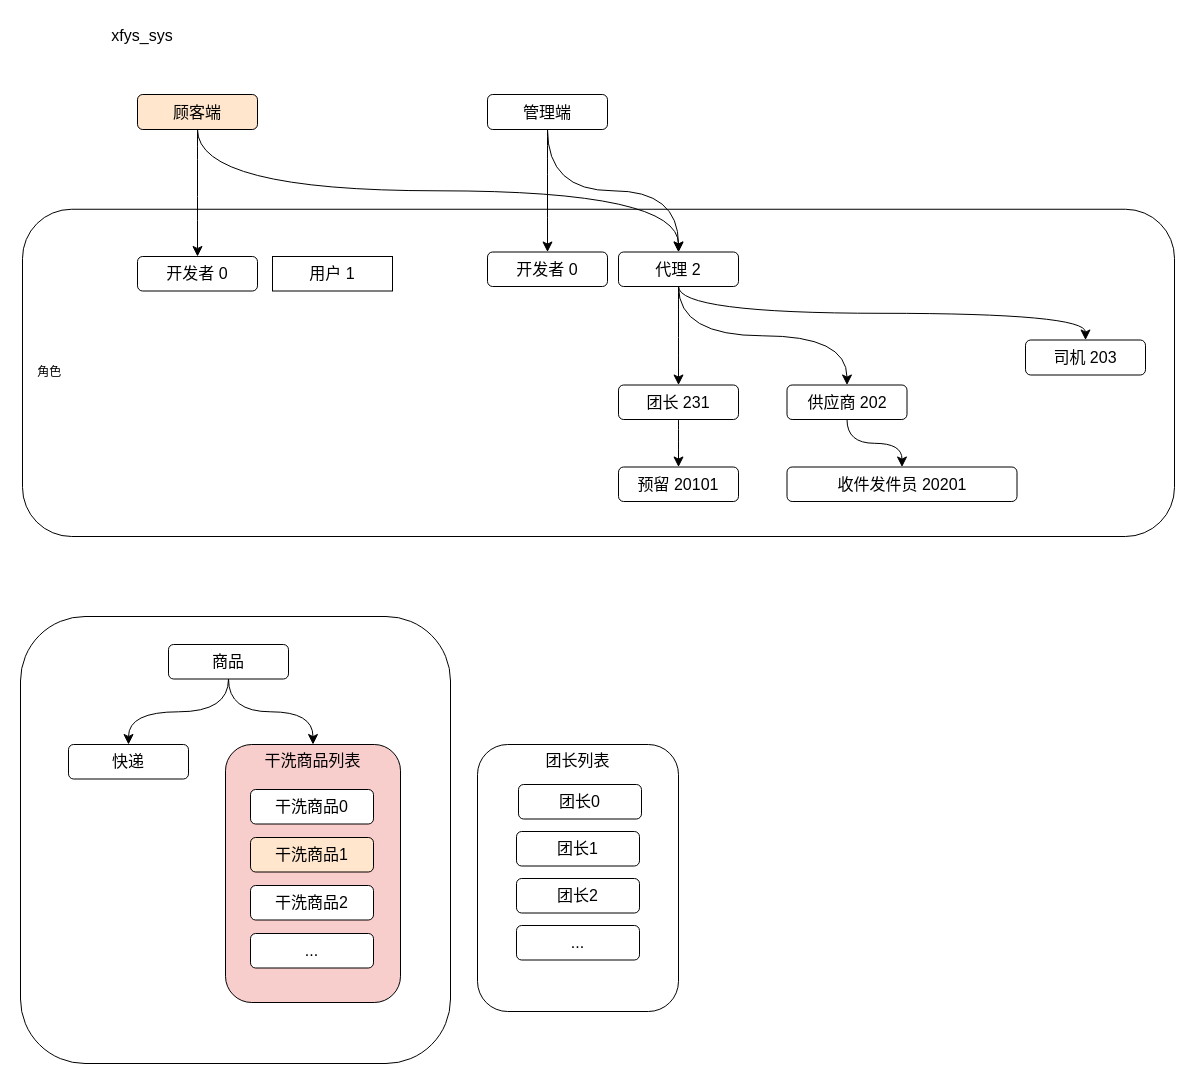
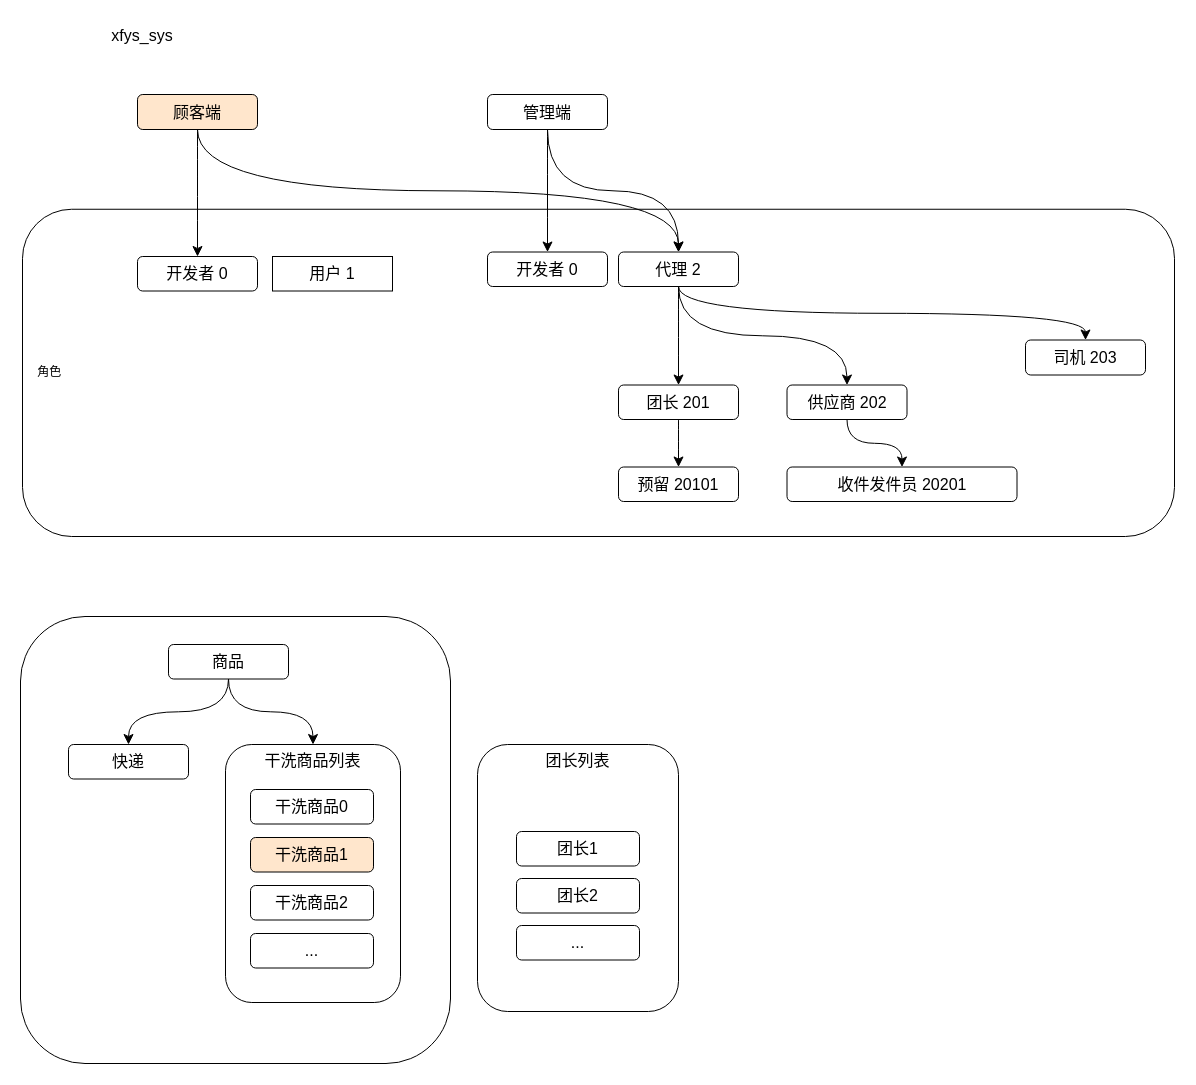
  <mxCell id="0" />
  <mxCell id="1" parent="0" />
  <mxCell id="2" value="" style="rounded=1;whiteSpace=wrap;html=1;fontFamily=Helvetica;fontSize=12;fontColor=default;" vertex="1" parent="1"><mxGeometry x="20" y="616" width="430" height="447" as="geometry" /></mxCell>
  <mxCell id="3" value="&amp;nbsp; &amp;nbsp; 角色" style="rounded=1;whiteSpace=wrap;html=1;fontFamily=Helvetica;fontSize=12;fontColor=default;verticalAlign=middle;align=left;" vertex="1" parent="1"><mxGeometry x="22" y="208.75" width="1152" height="327.25" as="geometry" /></mxCell>
  <mxCell id="4" value="xfys_sys" style="text;html=1;strokeColor=none;fillColor=none;align=center;verticalAlign=middle;whiteSpace=wrap;rounded=0;fontSize=16;" parent="1" vertex="1"><mxGeometry x="112" y="20" width="60" height="30" as="geometry" /></mxCell>
  <mxCell id="5" style="edgeStyle=orthogonalEdgeStyle;curved=1;rounded=0;orthogonalLoop=1;jettySize=auto;html=1;exitX=0.5;exitY=1;exitDx=0;exitDy=0;fontSize=12;startSize=8;endSize=8;" edge="1" parent="1" source="7" target="23"><mxGeometry relative="1" as="geometry" /></mxCell>
  <mxCell id="6" style="edgeStyle=orthogonalEdgeStyle;shape=connector;curved=1;rounded=0;orthogonalLoop=1;jettySize=auto;html=1;exitX=0.5;exitY=1;exitDx=0;exitDy=0;entryX=0.5;entryY=0;entryDx=0;entryDy=0;labelBackgroundColor=default;strokeColor=default;align=center;verticalAlign=middle;fontFamily=Helvetica;fontSize=12;fontColor=default;endArrow=classic;startSize=8;endSize=8;" edge="1" parent="1" source="7" target="19"><mxGeometry relative="1" as="geometry" /></mxCell>
  <mxCell id="7" value="顾客端" style="rounded=1;whiteSpace=wrap;html=1;fontSize=16;fillColor=#ffe6cc;" parent="1" vertex="1"><mxGeometry x="137" y="94" width="120" height="35" as="geometry" /></mxCell>
  <mxCell id="8" style="edgeStyle=orthogonalEdgeStyle;shape=connector;curved=1;rounded=0;orthogonalLoop=1;jettySize=auto;html=1;exitX=0.5;exitY=1;exitDx=0;exitDy=0;labelBackgroundColor=default;strokeColor=default;align=center;verticalAlign=middle;fontFamily=Helvetica;fontSize=12;fontColor=default;endArrow=classic;startSize=8;endSize=8;" edge="1" parent="1" source="9" target="24"><mxGeometry relative="1" as="geometry" /></mxCell>
- <mxCell id="9" value="团长 231" style="whiteSpace=wrap;html=1;fontSize=16;rounded=1;" parent="1" vertex="1"><mxGeometry x="618" y="384.5" width="120" height="34.5" as="geometry" /></mxCell>
+ <mxCell id="9" value="团长 201" style="whiteSpace=wrap;html=1;fontSize=16;rounded=1;" parent="1" vertex="1"><mxGeometry x="618" y="384.5" width="120" height="34.5" as="geometry" /></mxCell>
  <mxCell id="10" value="用户 1" style="whiteSpace=wrap;html=1;fontSize=16;rounded=0;" parent="1" vertex="1"><mxGeometry x="272" y="256" width="120" height="34.5" as="geometry" /></mxCell>
  <mxCell id="11" style="edgeStyle=orthogonalEdgeStyle;shape=connector;curved=1;rounded=0;orthogonalLoop=1;jettySize=auto;html=1;exitX=0.5;exitY=1;exitDx=0;exitDy=0;entryX=0.5;entryY=0;entryDx=0;entryDy=0;labelBackgroundColor=default;strokeColor=default;align=center;verticalAlign=middle;fontFamily=Helvetica;fontSize=12;fontColor=default;endArrow=classic;startSize=8;endSize=8;" edge="1" parent="1" source="12" target="17"><mxGeometry relative="1" as="geometry" /></mxCell>
  <mxCell id="12" value="供应商 202" style="whiteSpace=wrap;html=1;fontSize=16;rounded=1;" parent="1" vertex="1"><mxGeometry x="786.5" y="384.5" width="120" height="34.5" as="geometry" /></mxCell>
  <mxCell id="13" value="司机 203" style="rounded=1;whiteSpace=wrap;html=1;fontSize=16;" parent="1" vertex="1"><mxGeometry x="1025" y="339.5" width="120" height="35" as="geometry" /></mxCell>
  <mxCell id="14" style="edgeStyle=orthogonalEdgeStyle;shape=connector;curved=1;rounded=0;orthogonalLoop=1;jettySize=auto;html=1;exitX=0.5;exitY=1;exitDx=0;exitDy=0;entryX=0.5;entryY=0;entryDx=0;entryDy=0;labelBackgroundColor=default;strokeColor=default;align=center;verticalAlign=middle;fontFamily=Helvetica;fontSize=12;fontColor=default;endArrow=classic;startSize=8;endSize=8;" edge="1" parent="1" source="16" target="18"><mxGeometry relative="1" as="geometry" /></mxCell>
  <mxCell id="15" style="edgeStyle=orthogonalEdgeStyle;shape=connector;curved=1;rounded=0;orthogonalLoop=1;jettySize=auto;html=1;exitX=0.5;exitY=1;exitDx=0;exitDy=0;labelBackgroundColor=default;strokeColor=default;align=center;verticalAlign=middle;fontFamily=Helvetica;fontSize=12;fontColor=default;endArrow=classic;startSize=8;endSize=8;" edge="1" parent="1" source="16" target="23"><mxGeometry relative="1" as="geometry" /></mxCell>
  <mxCell id="16" value="管理端" style="rounded=1;whiteSpace=wrap;html=1;fontSize=16;" vertex="1" parent="1"><mxGeometry x="487" y="94" width="120" height="35" as="geometry" /></mxCell>
  <mxCell id="17" value="收件发件员 20201" style="whiteSpace=wrap;html=1;fontSize=16;rounded=1;" vertex="1" parent="1"><mxGeometry x="786.5" y="466.5" width="230" height="34.5" as="geometry" /></mxCell>
  <mxCell id="18" value="开发者 0" style="whiteSpace=wrap;html=1;fontSize=16;rounded=1;" vertex="1" parent="1"><mxGeometry x="487" y="251.5" width="120" height="34.5" as="geometry" /></mxCell>
  <mxCell id="19" value="开发者 0" style="whiteSpace=wrap;html=1;fontSize=16;rounded=1;" vertex="1" parent="1"><mxGeometry x="137" y="256" width="120" height="34.5" as="geometry" /></mxCell>
  <mxCell id="20" style="edgeStyle=orthogonalEdgeStyle;shape=connector;curved=1;rounded=0;orthogonalLoop=1;jettySize=auto;html=1;exitX=0.5;exitY=1;exitDx=0;exitDy=0;labelBackgroundColor=default;strokeColor=default;align=center;verticalAlign=middle;fontFamily=Helvetica;fontSize=12;fontColor=default;endArrow=classic;startSize=8;endSize=8;" edge="1" parent="1" source="23" target="13"><mxGeometry relative="1" as="geometry" /></mxCell>
  <mxCell id="21" style="edgeStyle=orthogonalEdgeStyle;shape=connector;curved=1;rounded=0;orthogonalLoop=1;jettySize=auto;html=1;exitX=0.5;exitY=1;exitDx=0;exitDy=0;entryX=0.5;entryY=0;entryDx=0;entryDy=0;labelBackgroundColor=default;strokeColor=default;align=center;verticalAlign=middle;fontFamily=Helvetica;fontSize=12;fontColor=default;endArrow=classic;startSize=8;endSize=8;" edge="1" parent="1" source="23" target="9"><mxGeometry relative="1" as="geometry" /></mxCell>
  <mxCell id="22" style="edgeStyle=orthogonalEdgeStyle;shape=connector;curved=1;rounded=0;orthogonalLoop=1;jettySize=auto;html=1;exitX=0.5;exitY=1;exitDx=0;exitDy=0;labelBackgroundColor=default;strokeColor=default;align=center;verticalAlign=middle;fontFamily=Helvetica;fontSize=12;fontColor=default;endArrow=classic;startSize=8;endSize=8;" edge="1" parent="1" source="23" target="12"><mxGeometry relative="1" as="geometry" /></mxCell>
  <mxCell id="23" value="代理 2" style="whiteSpace=wrap;html=1;fontSize=16;rounded=1;" vertex="1" parent="1"><mxGeometry x="618" y="251.5" width="120" height="34.5" as="geometry" /></mxCell>
  <mxCell id="24" value="预留 20101" style="whiteSpace=wrap;html=1;fontSize=16;rounded=1;" vertex="1" parent="1"><mxGeometry x="618" y="466.5" width="120" height="34.5" as="geometry" /></mxCell>
  <mxCell id="25" style="edgeStyle=orthogonalEdgeStyle;shape=connector;curved=1;rounded=0;orthogonalLoop=1;jettySize=auto;html=1;exitX=0.5;exitY=1;exitDx=0;exitDy=0;entryX=0.5;entryY=0;entryDx=0;entryDy=0;labelBackgroundColor=default;strokeColor=default;align=center;verticalAlign=middle;fontFamily=Helvetica;fontSize=12;fontColor=default;endArrow=classic;startSize=8;endSize=8;" edge="1" parent="1" source="27" target="29"><mxGeometry relative="1" as="geometry" /></mxCell>
  <mxCell id="26" style="edgeStyle=orthogonalEdgeStyle;shape=connector;curved=1;rounded=0;orthogonalLoop=1;jettySize=auto;html=1;exitX=0.5;exitY=1;exitDx=0;exitDy=0;labelBackgroundColor=default;strokeColor=default;align=center;verticalAlign=middle;fontFamily=Helvetica;fontSize=12;fontColor=default;endArrow=classic;startSize=8;endSize=8;" edge="1" parent="1" source="27" target="28"><mxGeometry relative="1" as="geometry" /></mxCell>
  <mxCell id="27" value="商品" style="whiteSpace=wrap;html=1;fontSize=16;rounded=1;" vertex="1" parent="1"><mxGeometry x="168" y="644" width="120" height="34.5" as="geometry" /></mxCell>
  <mxCell id="28" value="快递" style="whiteSpace=wrap;html=1;fontSize=16;rounded=1;" vertex="1" parent="1"><mxGeometry x="68" y="744" width="120" height="34.5" as="geometry" /></mxCell>
- <mxCell id="29" value="干洗商品列表" style="whiteSpace=wrap;html=1;fontSize=16;rounded=1;verticalAlign=top;fillColor=#f8cecc;" vertex="1" parent="1"><mxGeometry x="225" y="744" width="175" height="258" as="geometry" /></mxCell>
+ <mxCell id="29" value="干洗商品列表" style="whiteSpace=wrap;html=1;fontSize=16;rounded=1;verticalAlign=top;" vertex="1" parent="1"><mxGeometry x="225" y="744" width="175" height="258" as="geometry" /></mxCell>
  <mxCell id="30" value="干洗商品0" style="whiteSpace=wrap;html=1;fontSize=16;rounded=1;" vertex="1" parent="1"><mxGeometry x="250" y="789" width="123" height="34.5" as="geometry" /></mxCell>
  <mxCell id="31" value="干洗商品1" style="whiteSpace=wrap;html=1;fontSize=16;rounded=1;fillColor=#ffe6cc;" vertex="1" parent="1"><mxGeometry x="250" y="837" width="123" height="34.5" as="geometry" /></mxCell>
  <mxCell id="32" value="干洗商品2" style="whiteSpace=wrap;html=1;fontSize=16;rounded=1;" vertex="1" parent="1"><mxGeometry x="250" y="885" width="123" height="34.5" as="geometry" /></mxCell>
  <mxCell id="33" value="..." style="whiteSpace=wrap;html=1;fontSize=16;rounded=1;" vertex="1" parent="1"><mxGeometry x="250" y="933" width="123" height="34.5" as="geometry" /></mxCell>
  <mxCell id="34" value="团长列表" style="whiteSpace=wrap;html=1;fontSize=16;rounded=1;verticalAlign=top;" vertex="1" parent="1"><mxGeometry x="477" y="744" width="201" height="267" as="geometry" /></mxCell>
- <mxCell id="35" value="团长0" style="whiteSpace=wrap;html=1;fontSize=16;rounded=1;" vertex="1" parent="1"><mxGeometry x="518" y="784" width="123" height="34.5" as="geometry" /></mxCell>
  <mxCell id="36" value="团长1" style="whiteSpace=wrap;html=1;fontSize=16;rounded=1;" vertex="1" parent="1"><mxGeometry x="516" y="831" width="123" height="34.5" as="geometry" /></mxCell>
  <mxCell id="37" value="团长2" style="whiteSpace=wrap;html=1;fontSize=16;rounded=1;" vertex="1" parent="1"><mxGeometry x="516" y="878" width="123" height="34.5" as="geometry" /></mxCell>
  <mxCell id="38" value="..." style="whiteSpace=wrap;html=1;fontSize=16;rounded=1;" vertex="1" parent="1"><mxGeometry x="516" y="925" width="123" height="34.5" as="geometry" /></mxCell>
